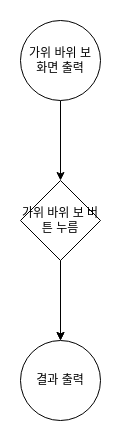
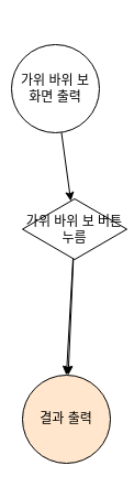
  <mxCell id="0" />
  <mxCell id="1" parent="0" />
  <mxCell id="2" value="" style="edgeStyle=none;html=1;" edge="1" parent="1" source="3" target="6"><mxGeometry relative="1" as="geometry" /></mxCell>
- <mxCell id="3" value="가위 바위 보&lt;br&gt;화면 출력" style="ellipse;whiteSpace=wrap;html=1;" vertex="1" parent="1"><mxGeometry x="20" y="20" width="80" height="80" as="geometry" /></mxCell>
+ <mxCell id="3" value="가위 바위 보&lt;br&gt;화면 출력" style="ellipse;whiteSpace=wrap;html=1;" vertex="1" parent="1"><mxGeometry x="10" y="40" width="80" height="80" as="geometry" /></mxCell>
  <mxCell id="4" value="" style="edgeStyle=none;html=1;" edge="1" parent="1" source="6"><mxGeometry relative="1" as="geometry"><mxPoint x="60" y="340" as="targetPoint" /></mxGeometry></mxCell>
  <mxCell id="5" value="" style="edgeStyle=none;html=1;" edge="1" parent="1" source="6" target="7"><mxGeometry relative="1" as="geometry" /></mxCell>
- <mxCell id="6" value="가위 바위 보 버튼 누름" style="rhombus;whiteSpace=wrap;html=1;" vertex="1" parent="1"><mxGeometry x="20" y="180" width="80" height="80" as="geometry" /></mxCell>
- <mxCell id="7" value="결과 출력" style="ellipse;whiteSpace=wrap;html=1;" vertex="1" parent="1"><mxGeometry x="20" y="340" width="80" height="80" as="geometry" /></mxCell>
+ <mxCell id="6" value="가위 바위 보 버튼 누름" style="rhombus;whiteSpace=wrap;html=1;" vertex="1" parent="1"><mxGeometry x="20" y="180" width="95" height="55" as="geometry" /></mxCell>
+ <mxCell id="7" value="결과 출력" style="ellipse;whiteSpace=wrap;html=1;fillColor=#ffe6cc;" vertex="1" parent="1"><mxGeometry x="20" y="340" width="80" height="80" as="geometry" /></mxCell>
